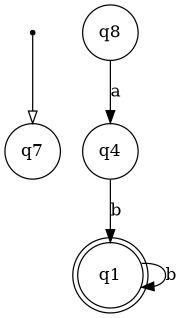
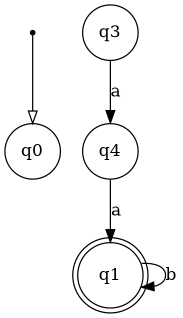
  digraph {
    node [shape=circle]
    __start [shape=point]
-   q0 [label=q7]
+   q0
    q1 [shape=doublecircle]
-   q3 [label=q8]
+   q3
    q4
    __start -> q0 [arrowhead=empty]
    q1 -> q1 [label=b]
    q3 -> q4 [label=a]
-   q4 -> q1 [label=b]
+   q4 -> q1 [label=a]
  }
